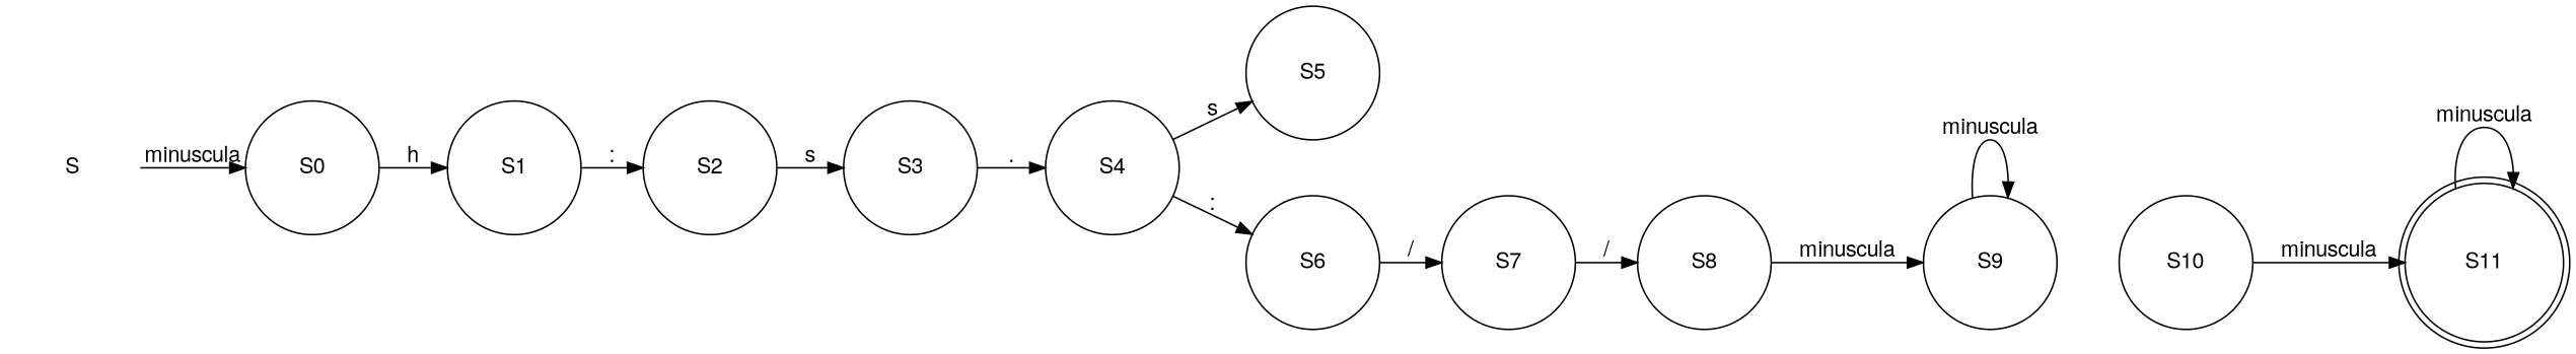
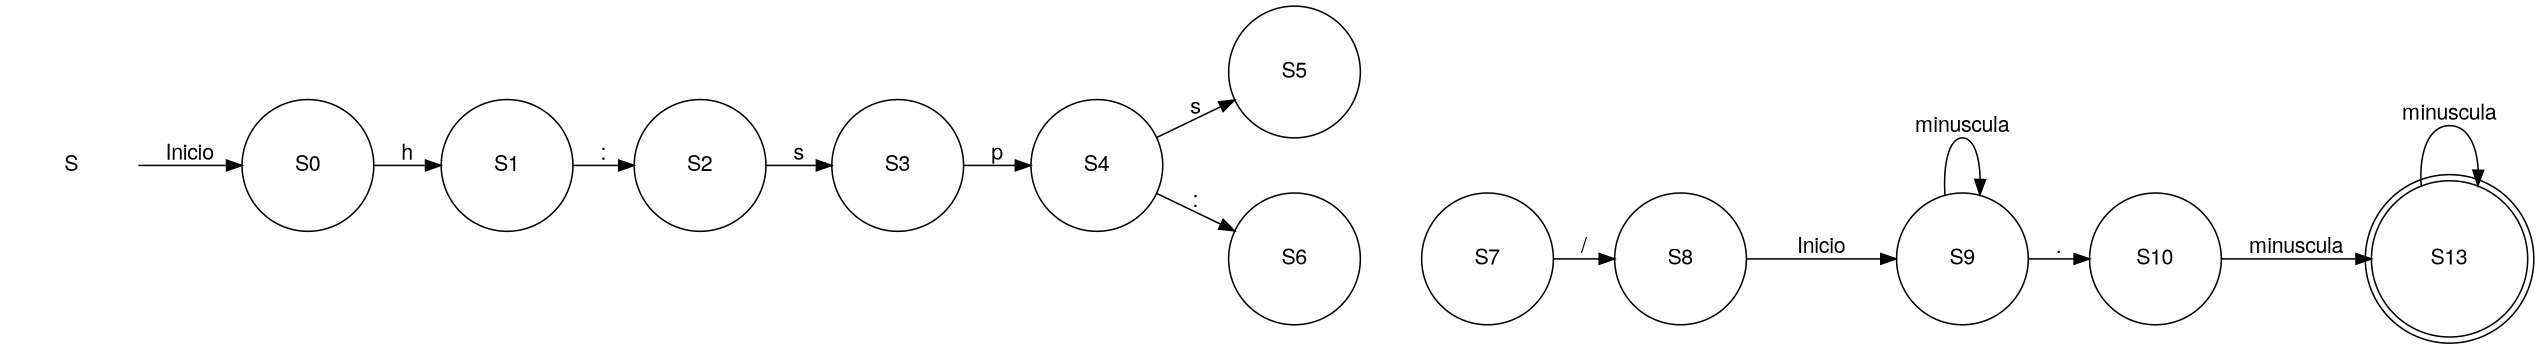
  digraph {
    fontname="Helvetica,Arial,sans-serif"
    nodesep=0.5
    rankdir=LR
    node [fontname="Helvetica,Arial,sans-serif" shape=circle]
    edge [fontname="Helvetica,Arial,sans-serif"]
    S [shape=plaintext width=1.2]
    S0 [width=1.2]
    S1 [width=1.2]
    S2 [width=1.2]
    S3 [width=1.2]
    S4 [width=1.2]
    S5 [width=1.2]
    S6 [width=1.2]
    S7 [width=1.2]
    S8 [width=1.2]
    S9 [width=1.2]
    S10 [width=1.2]
-   S11 [shape=doublecircle width=1.2]
-   S -> S0 [label=minuscula]
+   S11 [shape=doublecircle width=1.2 label=S13]
+   S -> S0 [label=Inicio]
    S0 -> S1 [label=h]
    S1 -> S2 [label=":"]
    S2 -> S3 [label=s]
-   S3 -> S4 [label="."]
+   S3 -> S4 [label=p]
    S4 -> S5 [label=s]
    S4 -> S6 [label=":"]
-   S6 -> S7 [label="/"]
    S7 -> S8 [label="/"]
-   S8 -> S9 [label=minuscula]
+   S8 -> S9 [label=Inicio]
    S9 -> S9 [label=minuscula]
+   S9 -> S10 [label="."]
    S10 -> S11 [label=minuscula]
    S11 -> S11 [label=minuscula]
  }
